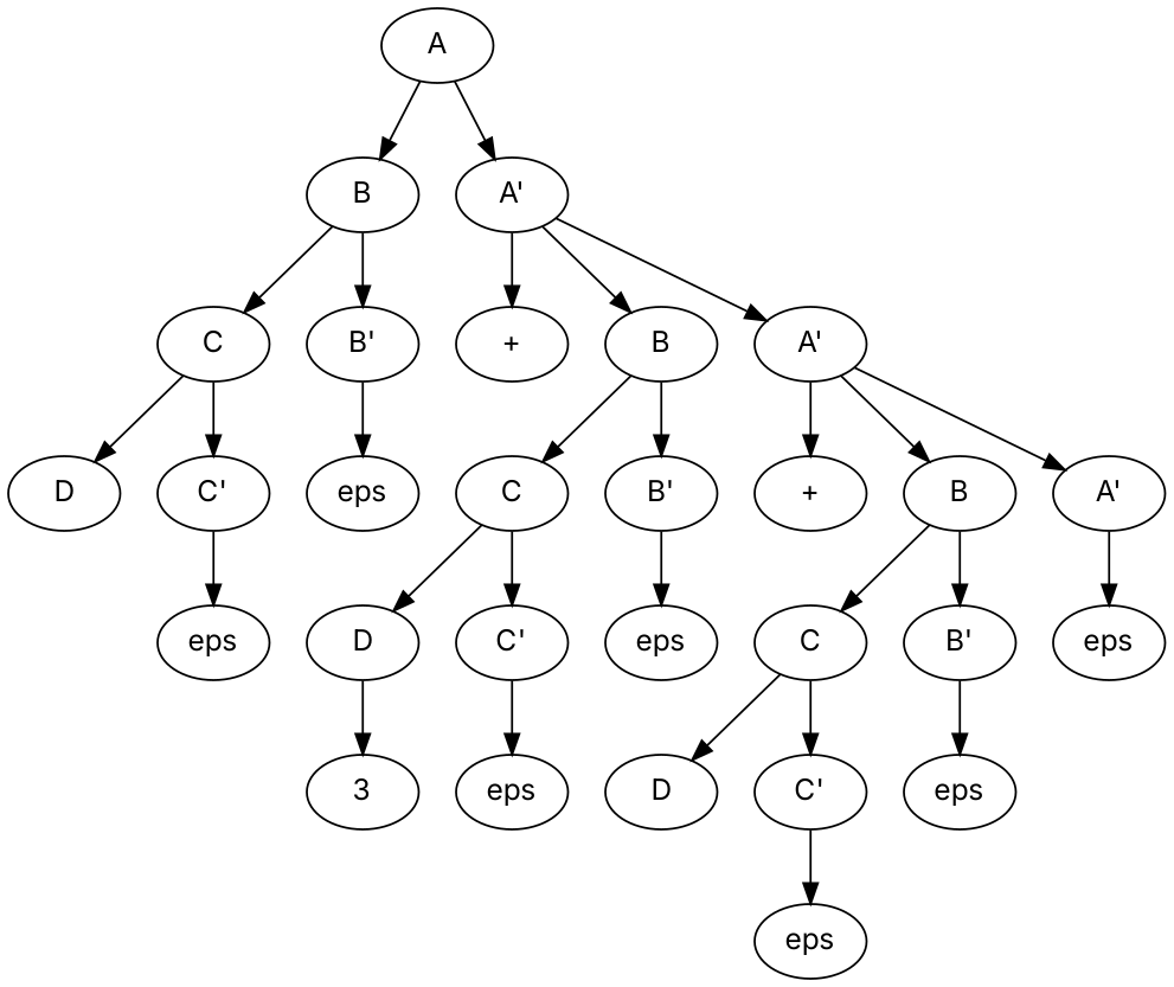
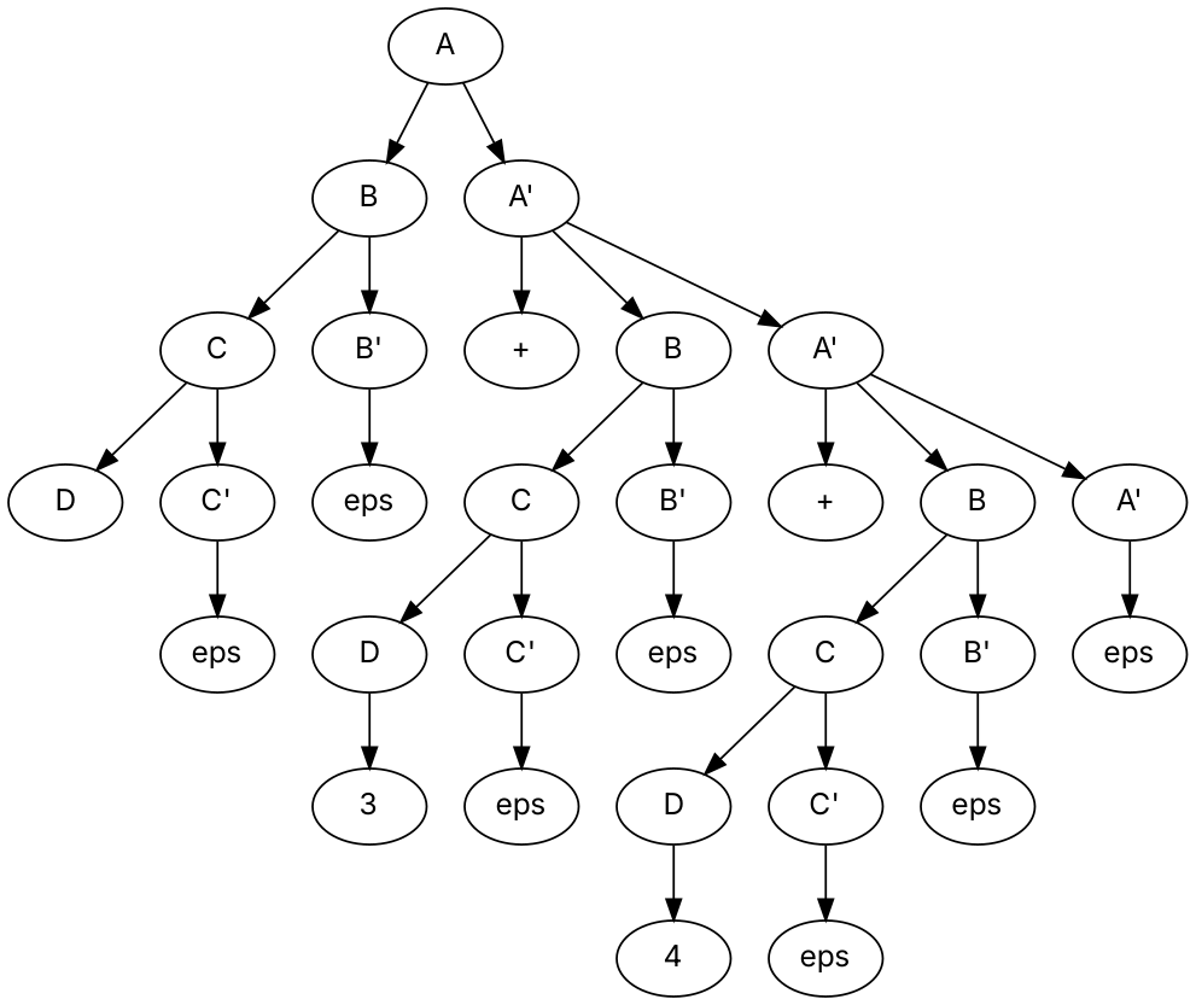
  digraph {
    fontname=Inter
    node [fontname=Inter]
    edge [fontname=Inter]
    n1 [label=A]
    n2 [label=B]
    n3 [label="A'"]
    n4 [label=C]
    n5 [label="B'"]
    n6 [label="+"]
    n7 [label=B]
    n8 [label="A'"]
    n9 [label=D]
    n10 [label="C'"]
    n11 [label=eps]
    n12 [label=eps]
    n13 [label=C]
    n14 [label="B'"]
    n15 [label="+"]
    n16 [label=B]
    n17 [label="A'"]
    n18 [label=D]
    n19 [label="C'"]
    n20 [label=eps]
    n21 [label=3]
    n22 [label=eps]
    n23 [label=C]
    n24 [label="B'"]
    n25 [label=eps]
    n26 [label=D]
    n27 [label="C'"]
    n28 [label=eps]
+   n29 [label=4]
    n30 [label=eps]
    n1 -> n2
    n1 -> n3
    n2 -> n4
    n2 -> n5
    n3 -> n6
    n3 -> n7
    n3 -> n8
    n4 -> n9
    n4 -> n10
    n5 -> n11
    n7 -> n13
    n7 -> n14
    n8 -> n15
    n8 -> n16
    n8 -> n17
    n10 -> n12
    n13 -> n18
    n13 -> n19
    n14 -> n20
    n16 -> n23
    n16 -> n24
    n17 -> n25
    n18 -> n21
    n19 -> n22
    n23 -> n26
    n23 -> n27
    n24 -> n28
+   n26 -> n29
    n27 -> n30
  }
